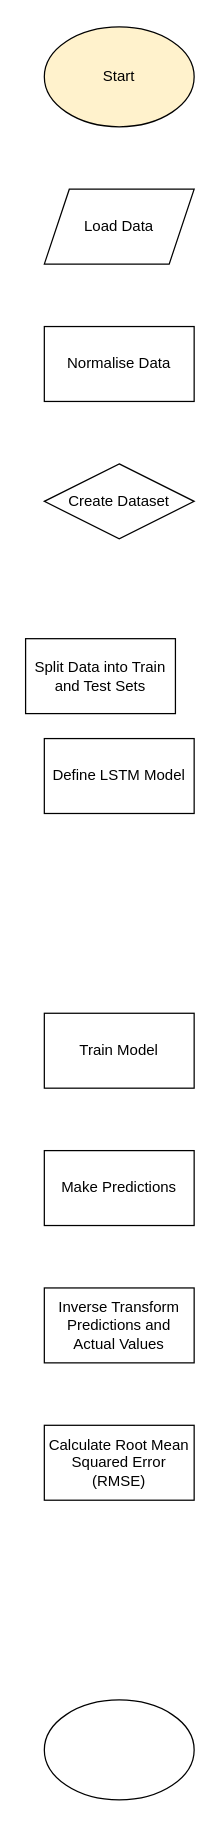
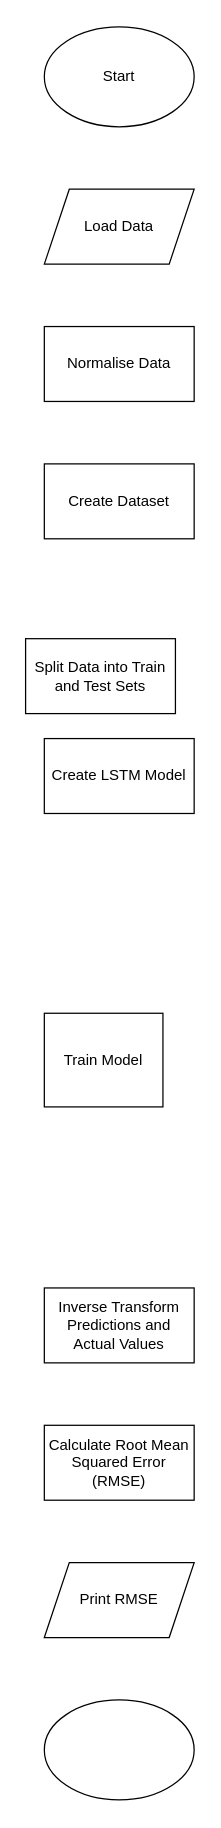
  <mxCell id="0" />
  <mxCell id="1" parent="0" />
- <mxCell id="2" value="Start" style="ellipse;whiteSpace=wrap;html=1;fillColor=#fff2cc;" vertex="1" parent="1"><mxGeometry x="35" y="20" width="120" height="80" as="geometry" /></mxCell>
+ <mxCell id="2" value="Start" style="ellipse;whiteSpace=wrap;html=1;" vertex="1" parent="1"><mxGeometry x="35" y="20" width="120" height="80" as="geometry" /></mxCell>
  <mxCell id="3" value="Load Data" style="shape=parallelogram;perimeter=parallelogramPerimeter;whiteSpace=wrap;html=1;fixedSize=1;" vertex="1" parent="1"><mxGeometry x="35" y="150" width="120" height="60" as="geometry" /></mxCell>
  <mxCell id="4" value="Normalise Data" style="rounded=0;whiteSpace=wrap;html=1;" vertex="1" parent="1"><mxGeometry x="35" y="260" width="120" height="60" as="geometry" /></mxCell>
- <mxCell id="5" value="Create Dataset" style="rhombus;whiteSpace=wrap;html=1;" vertex="1" parent="1"><mxGeometry x="35" y="370" width="120" height="60" as="geometry" /></mxCell>
+ <mxCell id="5" value="Create Dataset" style="rounded=0;whiteSpace=wrap;html=1;" vertex="1" parent="1"><mxGeometry x="35" y="370" width="120" height="60" as="geometry" /></mxCell>
  <mxCell id="6" value="Split Data into Train and Test Sets" style="rounded=0;whiteSpace=wrap;html=1;" vertex="1" parent="1"><mxGeometry x="20" y="510" width="120" height="60" as="geometry" /></mxCell>
- <mxCell id="7" value="Define LSTM Model" style="rounded=0;whiteSpace=wrap;html=1;" vertex="1" parent="1"><mxGeometry x="35" y="590" width="120" height="60" as="geometry" /></mxCell>
- <mxCell id="8" value="Train Model" style="rounded=0;whiteSpace=wrap;html=1;" vertex="1" parent="1"><mxGeometry x="35" y="810" width="120" height="60" as="geometry" /></mxCell>
- <mxCell id="9" value="Make Predictions" style="rounded=0;whiteSpace=wrap;html=1;" vertex="1" parent="1"><mxGeometry x="35" y="920" width="120" height="60" as="geometry" /></mxCell>
+ <mxCell id="7" value="Create LSTM Model" style="rounded=0;whiteSpace=wrap;html=1;" vertex="1" parent="1"><mxGeometry x="35" y="590" width="120" height="60" as="geometry" /></mxCell>
+ <mxCell id="8" value="Train Model" style="rounded=0;whiteSpace=wrap;html=1;" vertex="1" parent="1"><mxGeometry x="35" y="810" width="95" height="75" as="geometry" /></mxCell>
  <mxCell id="10" value="Inverse Transform Predictions and Actual Values" style="rounded=0;whiteSpace=wrap;html=1;" vertex="1" parent="1"><mxGeometry x="35" y="1030" width="120" height="60" as="geometry" /></mxCell>
  <mxCell id="11" value="Calculate Root Mean Squared Error (RMSE)" style="rounded=0;whiteSpace=wrap;html=1;" vertex="1" parent="1"><mxGeometry x="35" y="1140" width="120" height="60" as="geometry" /></mxCell>
+ <mxCell id="12" value="Print RMSE" style="shape=parallelogram;perimeter=parallelogramPerimeter;whiteSpace=wrap;html=1;fixedSize=1;" vertex="1" parent="1"><mxGeometry x="35" y="1250" width="120" height="60" as="geometry" /></mxCell>
  <mxCell id="13" value="" style="ellipse;whiteSpace=wrap;html=1;" vertex="1" parent="1"><mxGeometry x="35" y="1360" width="120" height="80" as="geometry" /></mxCell>
